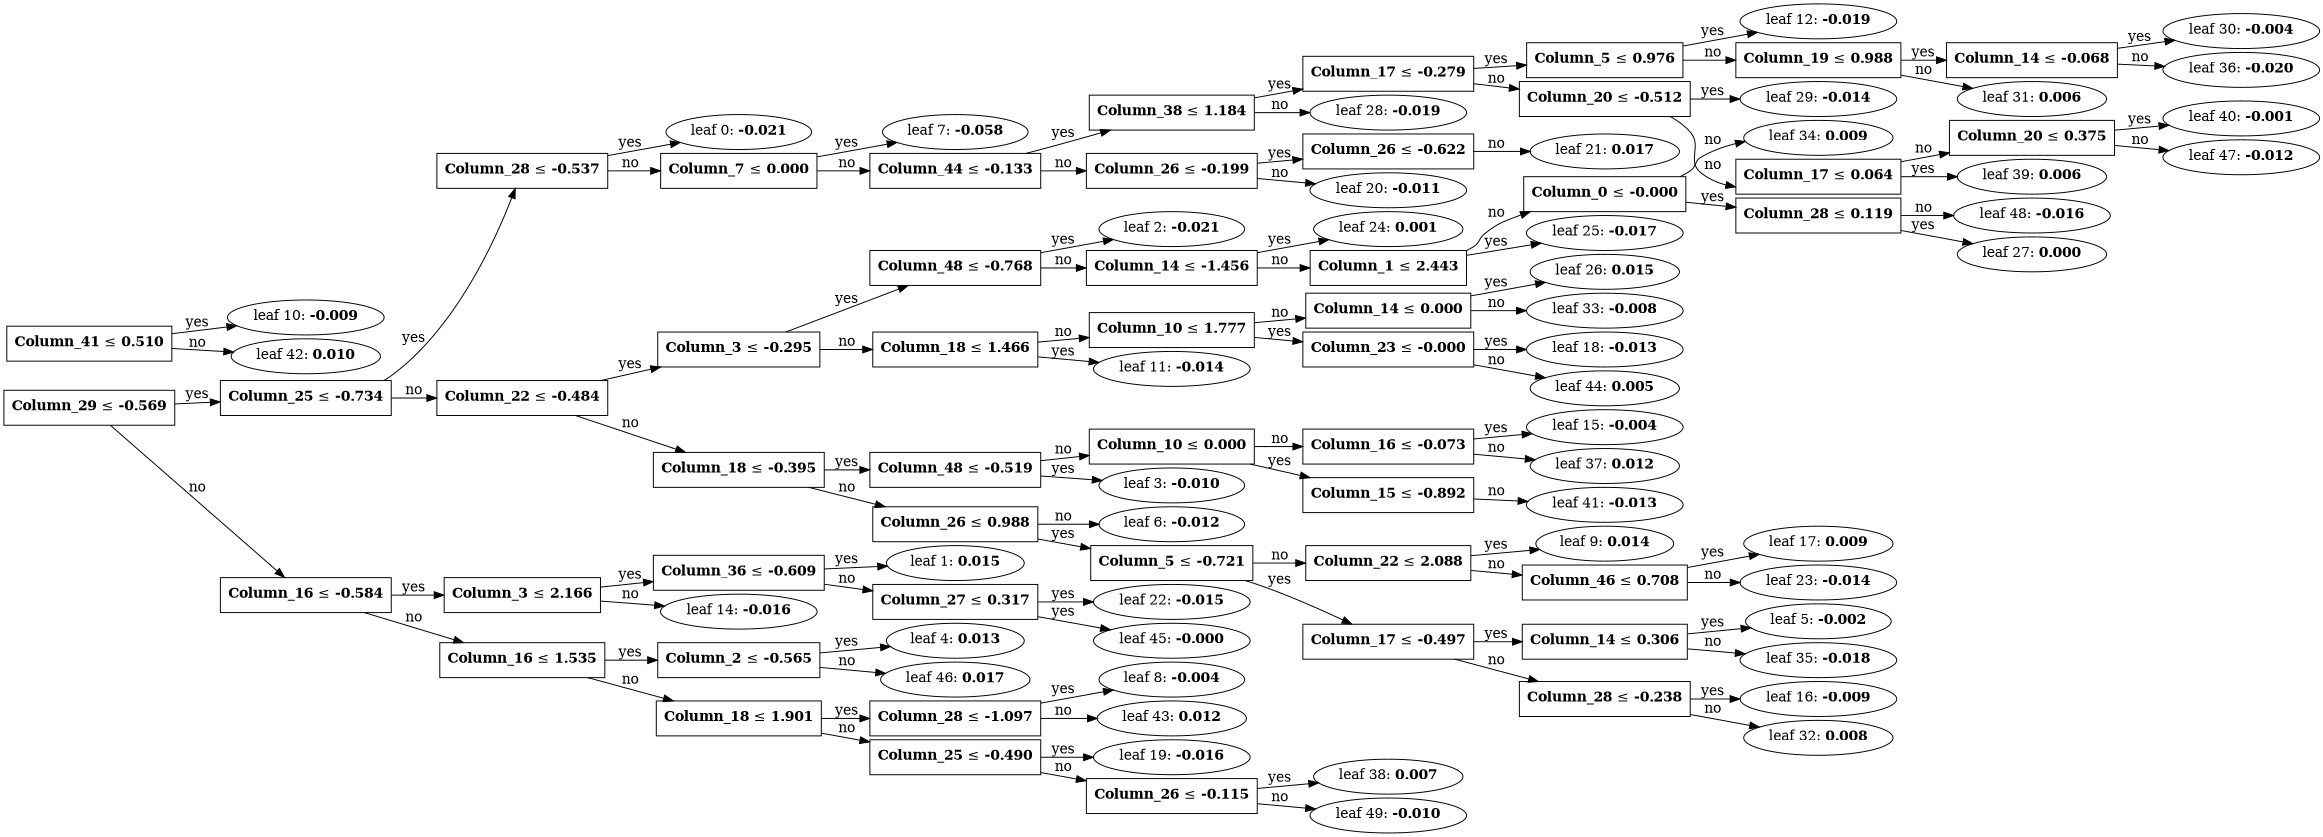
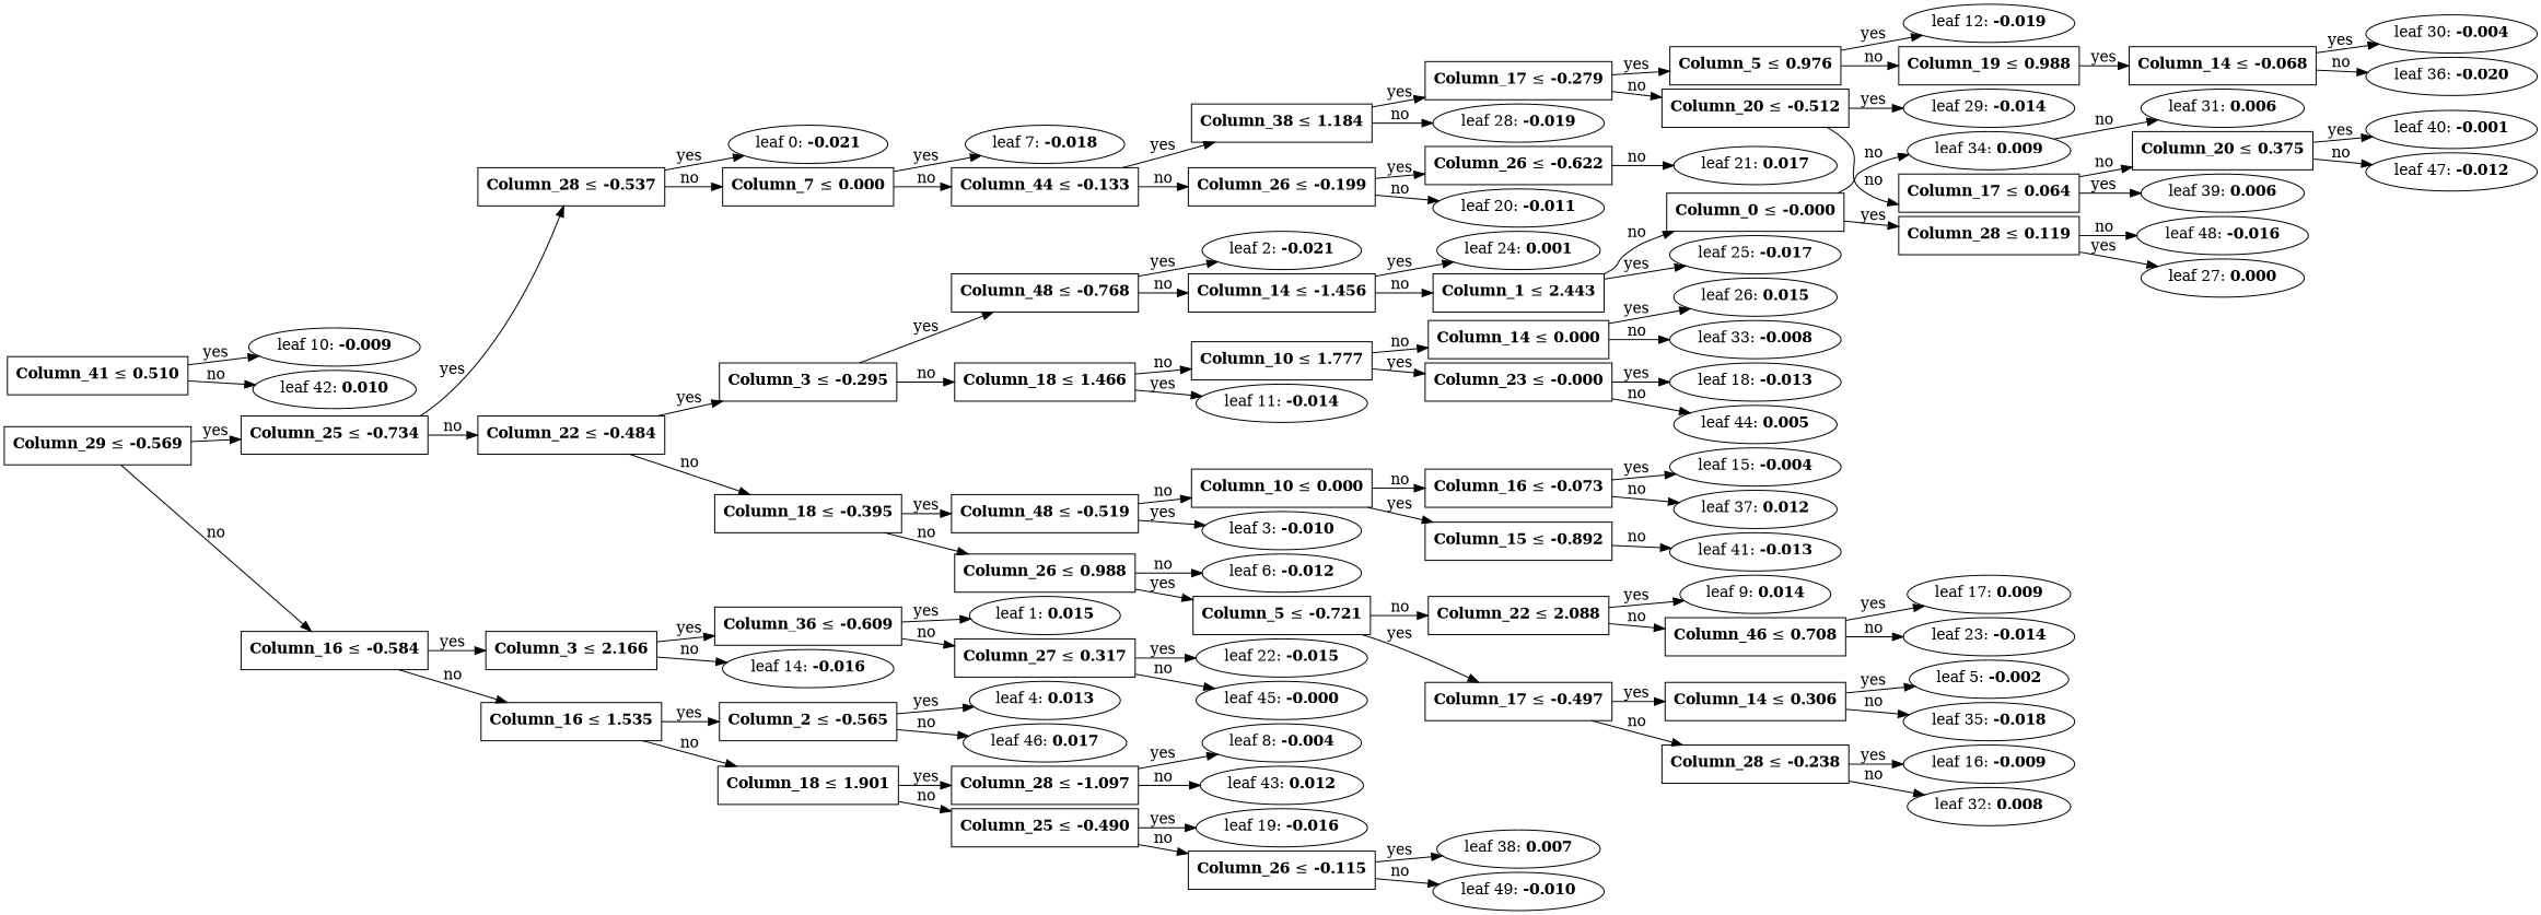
  digraph {
    nodesep=0.05
    rankdir=LR
    ranksep=0.3
    n1 [fillcolor=white label=<<B>Column_29</B> &#8804; <B>-0.569</B>> shape=rectangle]
    n2 [fillcolor=white label=<<B>Column_25</B> &#8804; <B>-0.734</B>> shape=rectangle]
    n3 [fillcolor=white label=<<B>Column_16</B> &#8804; <B>-0.584</B>> shape=rectangle]
    n4 [fillcolor=white label=<<B>Column_28</B> &#8804; <B>-0.537</B>> shape=rectangle]
    n5 [fillcolor=white label=<<B>Column_22</B> &#8804; <B>-0.484</B>> shape=rectangle]
    n6 [fillcolor=white label=<<B>Column_3</B> &#8804; <B>2.166</B>> shape=rectangle]
    n7 [fillcolor=white label=<<B>Column_16</B> &#8804; <B>1.535</B>> shape=rectangle]
    n8 [label=<leaf 0: <B>-0.021</B>>]
    n9 [fillcolor=white label=<<B>Column_7</B> &#8804; <B>0.000</B>> shape=rectangle]
    n10 [fillcolor=white label=<<B>Column_3</B> &#8804; <B>-0.295</B>> shape=rectangle]
    n11 [fillcolor=white label=<<B>Column_18</B> &#8804; <B>-0.395</B>> shape=rectangle]
-   n12 [label=<leaf 7: <B>-0.058</B>>]
+   n12 [label=<leaf 7: <B>-0.018</B>>]
    n13 [fillcolor=white label=<<B>Column_44</B> &#8804; <B>-0.133</B>> shape=rectangle]
    n14 [fillcolor=white label=<<B>Column_38</B> &#8804; <B>1.184</B>> shape=rectangle]
    n15 [fillcolor=white label=<<B>Column_26</B> &#8804; <B>-0.199</B>> shape=rectangle]
    n16 [fillcolor=white label=<<B>Column_17</B> &#8804; <B>-0.279</B>> shape=rectangle]
    n17 [label=<leaf 28: <B>-0.019</B>>]
    n18 [fillcolor=white label=<<B>Column_26</B> &#8804; <B>-0.622</B>> shape=rectangle]
    n19 [label=<leaf 20: <B>-0.011</B>>]
    n20 [fillcolor=white label=<<B>Column_5</B> &#8804; <B>0.976</B>> shape=rectangle]
    n21 [fillcolor=white label=<<B>Column_20</B> &#8804; <B>-0.512</B>> shape=rectangle]
    n22 [label=<leaf 12: <B>-0.019</B>>]
    n23 [fillcolor=white label=<<B>Column_19</B> &#8804; <B>0.988</B>> shape=rectangle]
    n24 [label=<leaf 29: <B>-0.014</B>>]
    n25 [fillcolor=white label=<<B>Column_17</B> &#8804; <B>0.064</B>> shape=rectangle]
    n26 [fillcolor=white label=<<B>Column_14</B> &#8804; <B>-0.068</B>> shape=rectangle]
    n27 [label=<leaf 31: <B>0.006</B>>]
    n28 [label=<leaf 30: <B>-0.004</B>>]
    n29 [label=<leaf 36: <B>-0.020</B>>]
    n30 [label=<leaf 39: <B>0.006</B>>]
    n31 [fillcolor=white label=<<B>Column_20</B> &#8804; <B>0.375</B>> shape=rectangle]
    n32 [label=<leaf 40: <B>-0.001</B>>]
    n33 [label=<leaf 47: <B>-0.012</B>>]
    n34 [label=<leaf 21: <B>0.017</B>>]
    n35 [fillcolor=white label=<<B>Column_48</B> &#8804; <B>-0.768</B>> shape=rectangle]
    n36 [fillcolor=white label=<<B>Column_18</B> &#8804; <B>1.466</B>> shape=rectangle]
    n37 [fillcolor=white label=<<B>Column_48</B> &#8804; <B>-0.519</B>> shape=rectangle]
    n38 [fillcolor=white label=<<B>Column_26</B> &#8804; <B>0.988</B>> shape=rectangle]
    n39 [label=<leaf 2: <B>-0.021</B>>]
    n40 [fillcolor=white label=<<B>Column_14</B> &#8804; <B>-1.456</B>> shape=rectangle]
    n41 [label=<leaf 11: <B>-0.014</B>>]
    n42 [fillcolor=white label=<<B>Column_10</B> &#8804; <B>1.777</B>> shape=rectangle]
    n43 [label=<leaf 24: <B>0.001</B>>]
    n44 [fillcolor=white label=<<B>Column_1</B> &#8804; <B>2.443</B>> shape=rectangle]
    n45 [label=<leaf 25: <B>-0.017</B>>]
    n46 [fillcolor=white label=<<B>Column_0</B> &#8804; <B>-0.000</B>> shape=rectangle]
    n47 [fillcolor=white label=<<B>Column_28</B> &#8804; <B>0.119</B>> shape=rectangle]
    n48 [label=<leaf 34: <B>0.009</B>>]
    n49 [label=<leaf 27: <B>0.000</B>>]
    n50 [label=<leaf 48: <B>-0.016</B>>]
    n51 [fillcolor=white label=<<B>Column_23</B> &#8804; <B>-0.000</B>> shape=rectangle]
    n52 [fillcolor=white label=<<B>Column_14</B> &#8804; <B>0.000</B>> shape=rectangle]
    n53 [label=<leaf 18: <B>-0.013</B>>]
    n54 [label=<leaf 44: <B>0.005</B>>]
    n55 [label=<leaf 26: <B>0.015</B>>]
    n56 [label=<leaf 33: <B>-0.008</B>>]
    n57 [label=<leaf 3: <B>-0.010</B>>]
    n58 [fillcolor=white label=<<B>Column_10</B> &#8804; <B>0.000</B>> shape=rectangle]
    n59 [fillcolor=white label=<<B>Column_5</B> &#8804; <B>-0.721</B>> shape=rectangle]
    n60 [label=<leaf 6: <B>-0.012</B>>]
    n61 [fillcolor=white label=<<B>Column_15</B> &#8804; <B>-0.892</B>> shape=rectangle]
    n62 [fillcolor=white label=<<B>Column_16</B> &#8804; <B>-0.073</B>> shape=rectangle]
    n63 [label=<leaf 41: <B>-0.013</B>>]
    n64 [label=<leaf 15: <B>-0.004</B>>]
    n65 [label=<leaf 37: <B>0.012</B>>]
    n66 [fillcolor=white label=<<B>Column_41</B> &#8804; <B>0.510</B>> shape=rectangle]
    n67 [label=<leaf 10: <B>-0.009</B>>]
    n68 [label=<leaf 42: <B>0.010</B>>]
    n69 [fillcolor=white label=<<B>Column_17</B> &#8804; <B>-0.497</B>> shape=rectangle]
    n70 [fillcolor=white label=<<B>Column_22</B> &#8804; <B>2.088</B>> shape=rectangle]
    n71 [fillcolor=white label=<<B>Column_14</B> &#8804; <B>0.306</B>> shape=rectangle]
    n72 [fillcolor=white label=<<B>Column_28</B> &#8804; <B>-0.238</B>> shape=rectangle]
    n73 [label=<leaf 9: <B>0.014</B>>]
    n74 [fillcolor=white label=<<B>Column_46</B> &#8804; <B>0.708</B>> shape=rectangle]
    n75 [label=<leaf 5: <B>-0.002</B>>]
    n76 [label=<leaf 35: <B>-0.018</B>>]
    n77 [label=<leaf 16: <B>-0.009</B>>]
    n78 [label=<leaf 32: <B>0.008</B>>]
    n79 [label=<leaf 17: <B>0.009</B>>]
    n80 [label=<leaf 23: <B>-0.014</B>>]
    n81 [fillcolor=white label=<<B>Column_36</B> &#8804; <B>-0.609</B>> shape=rectangle]
    n82 [label=<leaf 14: <B>-0.016</B>>]
    n83 [fillcolor=white label=<<B>Column_2</B> &#8804; <B>-0.565</B>> shape=rectangle]
    n84 [fillcolor=white label=<<B>Column_18</B> &#8804; <B>1.901</B>> shape=rectangle]
    n85 [label=<leaf 1: <B>0.015</B>>]
    n86 [fillcolor=white label=<<B>Column_27</B> &#8804; <B>0.317</B>> shape=rectangle]
    n87 [label=<leaf 22: <B>-0.015</B>>]
    n88 [label=<leaf 45: <B>-0.000</B>>]
    n89 [label=<leaf 4: <B>0.013</B>>]
    n90 [label=<leaf 46: <B>0.017</B>>]
    n91 [fillcolor=white label=<<B>Column_28</B> &#8804; <B>-1.097</B>> shape=rectangle]
    n92 [fillcolor=white label=<<B>Column_25</B> &#8804; <B>-0.490</B>> shape=rectangle]
    n93 [label=<leaf 8: <B>-0.004</B>>]
    n94 [label=<leaf 43: <B>0.012</B>>]
    n95 [label=<leaf 19: <B>-0.016</B>>]
    n96 [fillcolor=white label=<<B>Column_26</B> &#8804; <B>-0.115</B>> shape=rectangle]
    n97 [label=<leaf 38: <B>0.007</B>>]
    n98 [label=<leaf 49: <B>-0.010</B>>]
    n1 -> n2 [label=yes]
    n1 -> n3 [label=no]
    n2 -> n4 [label=yes]
    n2 -> n5 [label=no]
    n3 -> n6 [label=yes]
    n3 -> n7 [label=no]
    n4 -> n8 [label=yes]
    n4 -> n9 [label=no]
    n5 -> n10 [label=yes]
    n5 -> n11 [label=no]
    n6 -> n81 [label=yes]
    n6 -> n82 [label=no]
    n7 -> n83 [label=yes]
    n7 -> n84 [label=no]
    n9 -> n12 [label=yes]
    n9 -> n13 [label=no]
    n10 -> n35 [label=yes]
    n10 -> n36 [label=no]
    n11 -> n37 [label=yes]
    n11 -> n38 [label=no]
    n13 -> n14 [label=yes]
    n13 -> n15 [label=no]
    n14 -> n16 [label=yes]
    n14 -> n17 [label=no]
    n15 -> n18 [label=yes]
    n15 -> n19 [label=no]
    n16 -> n20 [label=yes]
    n16 -> n21 [label=no]
    n18 -> n34 [label=no]
    n20 -> n22 [label=yes]
    n20 -> n23 [label=no]
    n21 -> n24 [label=yes]
    n21 -> n25 [label=no]
    n23 -> n26 [label=yes]
-   n23 -> n27 [label=no]
+   n48 -> n27 [label=no]
    n25 -> n30 [label=yes]
    n25 -> n31 [label=no]
    n26 -> n28 [label=yes]
    n26 -> n29 [label=no]
    n31 -> n32 [label=yes]
    n31 -> n33 [label=no]
    n35 -> n39 [label=yes]
    n35 -> n40 [label=no]
    n36 -> n41 [label=yes]
    n36 -> n42 [label=no]
    n37 -> n57 [label=yes]
    n37 -> n58 [label=no]
    n38 -> n59 [label=yes]
    n38 -> n60 [label=no]
    n40 -> n43 [label=yes]
    n40 -> n44 [label=no]
    n42 -> n51 [label=yes]
    n42 -> n52 [label=no]
    n44 -> n45 [label=yes]
    n44 -> n46 [label=no]
    n46 -> n47 [label=yes]
    n46 -> n48 [label=no]
    n47 -> n49 [label=yes]
    n47 -> n50 [label=no]
    n51 -> n53 [label=yes]
    n51 -> n54 [label=no]
    n52 -> n55 [label=yes]
    n52 -> n56 [label=no]
    n58 -> n61 [label=yes]
    n58 -> n62 [label=no]
    n59 -> n69 [label=yes]
    n59 -> n70 [label=no]
    n61 -> n63 [label=no]
    n62 -> n64 [label=yes]
    n62 -> n65 [label=no]
    n66 -> n67 [label=yes]
    n66 -> n68 [label=no]
    n69 -> n71 [label=yes]
    n69 -> n72 [label=no]
    n70 -> n73 [label=yes]
    n70 -> n74 [label=no]
    n71 -> n75 [label=yes]
    n71 -> n76 [label=no]
    n72 -> n77 [label=yes]
    n72 -> n78 [label=no]
    n74 -> n79 [label=yes]
    n74 -> n80 [label=no]
    n81 -> n85 [label=yes]
    n81 -> n86 [label=no]
    n83 -> n89 [label=yes]
    n83 -> n90 [label=no]
    n84 -> n91 [label=yes]
    n84 -> n92 [label=no]
    n86 -> n87 [label=yes]
-   n86 -> n88 [label=yes]
+   n86 -> n88 [label=no]
    n91 -> n93 [label=yes]
    n91 -> n94 [label=no]
    n92 -> n95 [label=yes]
    n92 -> n96 [label=no]
    n96 -> n97 [label=yes]
    n96 -> n98 [label=no]
  }
